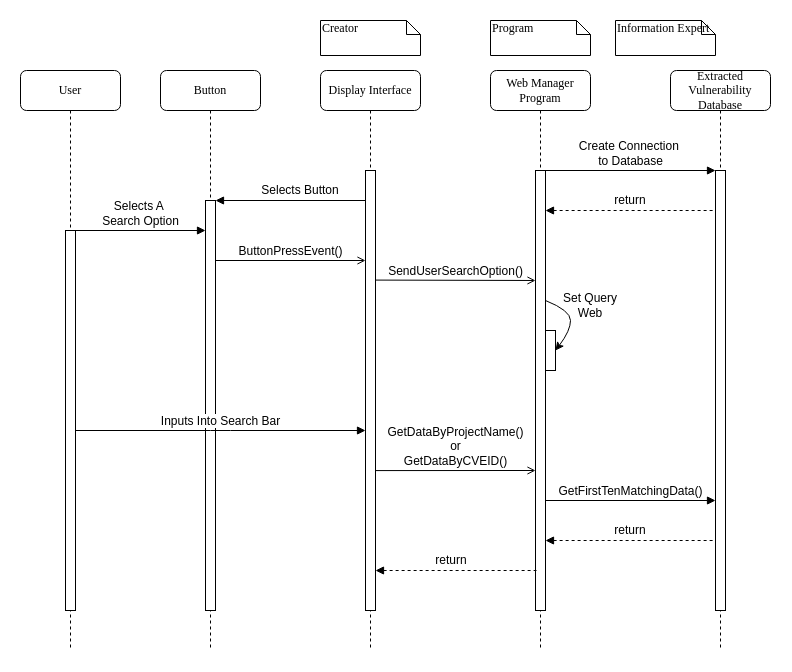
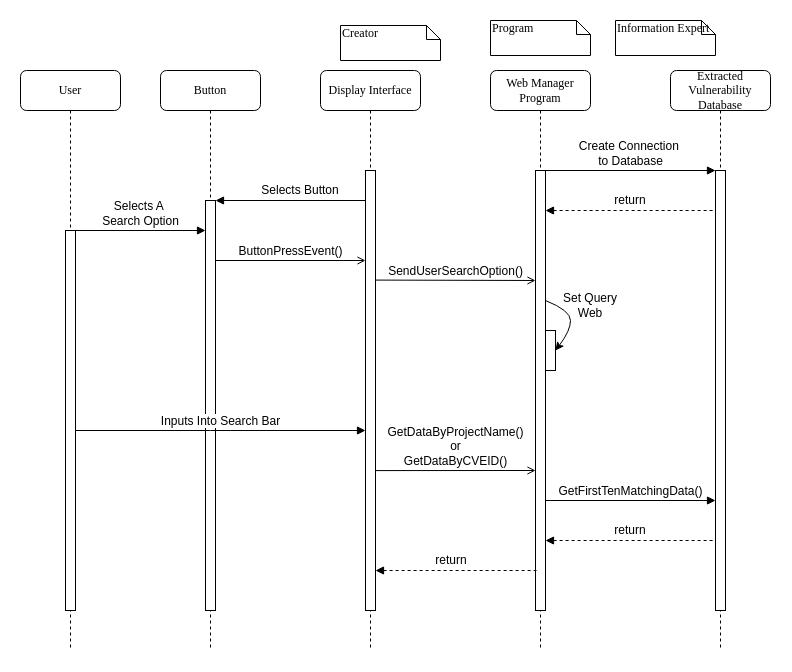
  <mxCell id="0" />
  <mxCell id="1" parent="0" />
  <mxCell id="2" value="Button" style="shape=umlLifeline;perimeter=lifelinePerimeter;whiteSpace=wrap;html=1;container=1;collapsible=0;recursiveResize=0;outlineConnect=0;rounded=1;shadow=0;comic=0;labelBackgroundColor=none;strokeWidth=1;fontFamily=Verdana;fontSize=12;align=center;" parent="1" vertex="1"><mxGeometry x="160" y="70" width="100" height="580" as="geometry" /></mxCell>
  <mxCell id="3" value="" style="html=1;points=[];perimeter=orthogonalPerimeter;rounded=0;shadow=0;comic=0;labelBackgroundColor=none;strokeWidth=1;fontFamily=Verdana;fontSize=12;align=center;" parent="2" vertex="1"><mxGeometry x="45" y="130" width="10" height="410" as="geometry" /></mxCell>
  <mxCell id="4" value="&lt;font style=&quot;background-color: light-dark(#ffffff, var(--ge-dark-color, #121212));&quot; face=&quot;Helvetica&quot;&gt;Inputs Into Search Bar&lt;/font&gt;" style="html=1;verticalAlign=bottom;endArrow=block;labelBackgroundColor=none;fontFamily=Verdana;fontSize=12;edgeStyle=elbowEdgeStyle;elbow=vertical;" edge="1" parent="2"><mxGeometry relative="1" as="geometry"><mxPoint x="-85" y="360" as="sourcePoint" /><mxPoint x="205" y="360" as="targetPoint" /></mxGeometry></mxCell>
  <mxCell id="5" value="Display Interface" style="shape=umlLifeline;perimeter=lifelinePerimeter;whiteSpace=wrap;html=1;container=1;collapsible=0;recursiveResize=0;outlineConnect=0;rounded=1;shadow=0;comic=0;labelBackgroundColor=none;strokeWidth=1;fontFamily=Verdana;fontSize=12;align=center;" parent="1" vertex="1"><mxGeometry x="320" y="70" width="100" height="580" as="geometry" /></mxCell>
  <mxCell id="6" value="" style="html=1;points=[];perimeter=orthogonalPerimeter;rounded=0;shadow=0;comic=0;labelBackgroundColor=none;strokeWidth=1;fontFamily=Verdana;fontSize=12;align=center;" parent="5" vertex="1"><mxGeometry x="45" y="100" width="10" height="440" as="geometry" /></mxCell>
  <mxCell id="7" value="User" style="shape=umlLifeline;perimeter=lifelinePerimeter;whiteSpace=wrap;html=1;container=1;collapsible=0;recursiveResize=0;outlineConnect=0;rounded=1;shadow=0;comic=0;labelBackgroundColor=none;strokeWidth=1;fontFamily=Verdana;fontSize=12;align=center;" parent="1" vertex="1"><mxGeometry x="20" y="70" width="100" height="580" as="geometry" /></mxCell>
  <mxCell id="8" value="" style="html=1;points=[];perimeter=orthogonalPerimeter;rounded=0;shadow=0;comic=0;labelBackgroundColor=none;strokeWidth=1;fontFamily=Verdana;fontSize=12;align=center;" parent="7" vertex="1"><mxGeometry x="45" y="160" width="10" height="380" as="geometry" /></mxCell>
  <mxCell id="9" value="&lt;font face=&quot;Helvetica&quot;&gt;Selects A&amp;nbsp;&lt;/font&gt;&lt;div&gt;&lt;font face=&quot;Helvetica&quot;&gt;Search Option&lt;/font&gt;&lt;/div&gt;" style="html=1;verticalAlign=bottom;endArrow=block;entryX=0;entryY=0;labelBackgroundColor=none;fontFamily=Verdana;fontSize=12;edgeStyle=elbowEdgeStyle;elbow=vertical;" edge="1" parent="7"><mxGeometry relative="1" as="geometry"><mxPoint x="55" y="160" as="sourcePoint" /><mxPoint x="185" y="160.03" as="targetPoint" /></mxGeometry></mxCell>
- <mxCell id="10" value="Creator" style="shape=note;whiteSpace=wrap;html=1;size=14;verticalAlign=top;align=left;spacingTop=-6;rounded=0;shadow=0;comic=0;labelBackgroundColor=none;strokeWidth=1;fontFamily=Verdana;fontSize=12" parent="1" vertex="1"><mxGeometry x="320" y="20" width="100" height="35" as="geometry" /></mxCell>
+ <mxCell id="10" value="Creator" style="shape=note;whiteSpace=wrap;html=1;size=14;verticalAlign=top;align=left;spacingTop=-6;rounded=0;shadow=0;comic=0;labelBackgroundColor=none;strokeWidth=1;fontFamily=Verdana;fontSize=12" parent="1" vertex="1"><mxGeometry x="340" y="25" width="100" height="35" as="geometry" /></mxCell>
  <mxCell id="11" value="Web Manager&lt;div&gt;Program&lt;/div&gt;" style="shape=umlLifeline;perimeter=lifelinePerimeter;whiteSpace=wrap;html=1;container=1;collapsible=0;recursiveResize=0;outlineConnect=0;rounded=1;shadow=0;comic=0;labelBackgroundColor=none;strokeWidth=1;fontFamily=Verdana;fontSize=12;align=center;" vertex="1" parent="1"><mxGeometry x="490" y="70" width="100" height="580" as="geometry" /></mxCell>
  <mxCell id="12" value="" style="html=1;points=[];perimeter=orthogonalPerimeter;rounded=0;shadow=0;comic=0;labelBackgroundColor=none;strokeWidth=1;fontFamily=Verdana;fontSize=12;align=center;" vertex="1" parent="11"><mxGeometry x="45" y="100" width="10" height="440" as="geometry" /></mxCell>
  <mxCell id="13" value="&lt;font face=&quot;Helvetica&quot;&gt;SendUserSearchOption()&lt;/font&gt;" style="html=1;verticalAlign=bottom;endArrow=open;entryX=0;entryY=0;labelBackgroundColor=none;fontFamily=Verdana;fontSize=12;edgeStyle=elbowEdgeStyle;elbow=vertical;endFill=0;" edge="1" parent="11"><mxGeometry relative="1" as="geometry"><mxPoint x="-115" y="209.58" as="sourcePoint" /><mxPoint x="45" y="209.61" as="targetPoint" /></mxGeometry></mxCell>
  <mxCell id="14" value="" style="curved=1;endArrow=classic;html=1;rounded=0;" edge="1" parent="11"><mxGeometry width="50" height="50" relative="1" as="geometry"><mxPoint x="55" y="230" as="sourcePoint" /><mxPoint x="65" y="280" as="targetPoint" /><Array as="points"><mxPoint x="80" y="240" /><mxPoint x="80" y="260" /></Array></mxGeometry></mxCell>
  <mxCell id="15" value="" style="html=1;points=[];perimeter=orthogonalPerimeter;rounded=0;shadow=0;comic=0;labelBackgroundColor=none;strokeWidth=1;fontFamily=Verdana;fontSize=12;align=center;" vertex="1" parent="11"><mxGeometry x="55" y="260" width="10" height="40" as="geometry" /></mxCell>
  <mxCell id="16" value="Program" style="shape=note;whiteSpace=wrap;html=1;size=14;verticalAlign=top;align=left;spacingTop=-6;rounded=0;shadow=0;comic=0;labelBackgroundColor=none;strokeWidth=1;fontFamily=Verdana;fontSize=12" vertex="1" parent="1"><mxGeometry x="490" y="20" width="100" height="35" as="geometry" /></mxCell>
  <mxCell id="17" value="&lt;font face=&quot;Helvetica&quot;&gt;Create Connection&amp;nbsp;&lt;/font&gt;&lt;div&gt;&lt;font face=&quot;Helvetica&quot;&gt;to Database&lt;/font&gt;&lt;/div&gt;" style="html=1;verticalAlign=bottom;endArrow=block;entryX=0;entryY=0;labelBackgroundColor=none;fontFamily=Verdana;fontSize=12;edgeStyle=elbowEdgeStyle;elbow=vertical;" edge="1" parent="1"><mxGeometry relative="1" as="geometry"><mxPoint x="545" y="170" as="sourcePoint" /><mxPoint x="715" y="170.03" as="targetPoint" /></mxGeometry></mxCell>
  <mxCell id="18" value="&lt;div&gt;Extracted&lt;/div&gt;Vulnerability&lt;div&gt;Database&lt;/div&gt;" style="shape=umlLifeline;perimeter=lifelinePerimeter;whiteSpace=wrap;html=1;container=1;collapsible=0;recursiveResize=0;outlineConnect=0;rounded=1;shadow=0;comic=0;labelBackgroundColor=none;strokeWidth=1;fontFamily=Verdana;fontSize=12;align=center;" vertex="1" parent="1"><mxGeometry x="670" y="70" width="100" height="580" as="geometry" /></mxCell>
  <mxCell id="19" value="" style="html=1;points=[];perimeter=orthogonalPerimeter;rounded=0;shadow=0;comic=0;labelBackgroundColor=none;strokeWidth=1;fontFamily=Verdana;fontSize=12;align=center;" vertex="1" parent="18"><mxGeometry x="45" y="100" width="10" height="440" as="geometry" /></mxCell>
  <mxCell id="20" value="" style="group" vertex="1" connectable="0" parent="18"><mxGeometry x="-125" y="120" width="170" height="20" as="geometry" /></mxCell>
  <mxCell id="21" value="" style="endArrow=none;html=1;rounded=0;startArrow=block;startFill=1;dashed=1;" edge="1" parent="20"><mxGeometry width="50" height="50" relative="1" as="geometry"><mxPoint y="20" as="sourcePoint" /><mxPoint x="170" y="20" as="targetPoint" /></mxGeometry></mxCell>
  <mxCell id="22" value="return" style="text;html=1;align=center;verticalAlign=middle;whiteSpace=wrap;rounded=0;" vertex="1" parent="20"><mxGeometry x="55" width="60" height="20" as="geometry" /></mxCell>
  <mxCell id="23" value="" style="group" vertex="1" connectable="0" parent="18"><mxGeometry x="-125" y="450" width="170" height="20" as="geometry" /></mxCell>
  <mxCell id="24" value="" style="endArrow=none;html=1;rounded=0;startArrow=block;startFill=1;dashed=1;" edge="1" parent="23"><mxGeometry width="50" height="50" relative="1" as="geometry"><mxPoint y="20" as="sourcePoint" /><mxPoint x="170" y="20" as="targetPoint" /></mxGeometry></mxCell>
  <mxCell id="25" value="return" style="text;html=1;align=center;verticalAlign=middle;whiteSpace=wrap;rounded=0;" vertex="1" parent="23"><mxGeometry x="55" width="60" height="20" as="geometry" /></mxCell>
  <mxCell id="26" value="Information Expert" style="shape=note;whiteSpace=wrap;html=1;size=14;verticalAlign=top;align=left;spacingTop=-6;rounded=0;shadow=0;comic=0;labelBackgroundColor=none;strokeWidth=1;fontFamily=Verdana;fontSize=12" vertex="1" parent="1"><mxGeometry x="615" y="20" width="100" height="35" as="geometry" /></mxCell>
  <mxCell id="27" value="" style="endArrow=none;html=1;rounded=0;startArrow=block;startFill=1;" edge="1" parent="1"><mxGeometry width="50" height="50" relative="1" as="geometry"><mxPoint x="215" y="200" as="sourcePoint" /><mxPoint x="365" y="200" as="targetPoint" /></mxGeometry></mxCell>
  <mxCell id="28" value="Selects Button" style="text;html=1;align=center;verticalAlign=middle;whiteSpace=wrap;rounded=0;" vertex="1" parent="1"><mxGeometry x="250" y="180" width="100" height="20" as="geometry" /></mxCell>
  <mxCell id="29" value="&lt;font face=&quot;Helvetica&quot;&gt;ButtonPressEvent()&lt;/font&gt;" style="html=1;verticalAlign=bottom;endArrow=open;entryX=0;entryY=0;labelBackgroundColor=none;fontFamily=Verdana;fontSize=12;edgeStyle=elbowEdgeStyle;elbow=vertical;endFill=0;" edge="1" parent="1"><mxGeometry relative="1" as="geometry"><mxPoint x="215" y="260" as="sourcePoint" /><mxPoint x="365" y="260.03" as="targetPoint" /></mxGeometry></mxCell>
  <mxCell id="30" value="Set Query Web" style="text;html=1;align=center;verticalAlign=middle;whiteSpace=wrap;rounded=0;" vertex="1" parent="1"><mxGeometry x="560" y="290" width="60" height="30" as="geometry" /></mxCell>
  <mxCell id="31" value="&lt;font face=&quot;Helvetica&quot;&gt;GetDataByProjectName()&lt;/font&gt;&lt;div&gt;&lt;font face=&quot;Helvetica&quot;&gt;or&lt;/font&gt;&lt;/div&gt;&lt;div&gt;&lt;font face=&quot;Helvetica&quot;&gt;GetDataByCVEID()&lt;/font&gt;&lt;/div&gt;" style="html=1;verticalAlign=bottom;endArrow=open;entryX=0;entryY=0;labelBackgroundColor=none;fontFamily=Verdana;fontSize=12;edgeStyle=elbowEdgeStyle;elbow=vertical;endFill=0;" edge="1" parent="1"><mxGeometry relative="1" as="geometry"><mxPoint x="375" y="470.08" as="sourcePoint" /><mxPoint x="535" y="470.11" as="targetPoint" /></mxGeometry></mxCell>
  <mxCell id="32" value="&lt;font face=&quot;Helvetica&quot;&gt;GetFirstTenMatchingData()&lt;/font&gt;" style="html=1;verticalAlign=bottom;endArrow=block;entryX=0;entryY=0;labelBackgroundColor=none;fontFamily=Verdana;fontSize=12;edgeStyle=elbowEdgeStyle;elbow=vertical;" edge="1" parent="1"><mxGeometry relative="1" as="geometry"><mxPoint x="545" y="500" as="sourcePoint" /><mxPoint x="715" y="500.03" as="targetPoint" /></mxGeometry></mxCell>
  <mxCell id="33" value="" style="endArrow=none;html=1;rounded=0;startArrow=block;startFill=1;dashed=1;" edge="1" parent="1"><mxGeometry width="50" height="50" relative="1" as="geometry"><mxPoint x="375" y="570" as="sourcePoint" /><mxPoint x="536" y="570" as="targetPoint" /></mxGeometry></mxCell>
  <mxCell id="34" value="return" style="text;html=1;align=center;verticalAlign=middle;whiteSpace=wrap;rounded=0;" vertex="1" parent="1"><mxGeometry x="421" y="550" width="60" height="20" as="geometry" /></mxCell>
